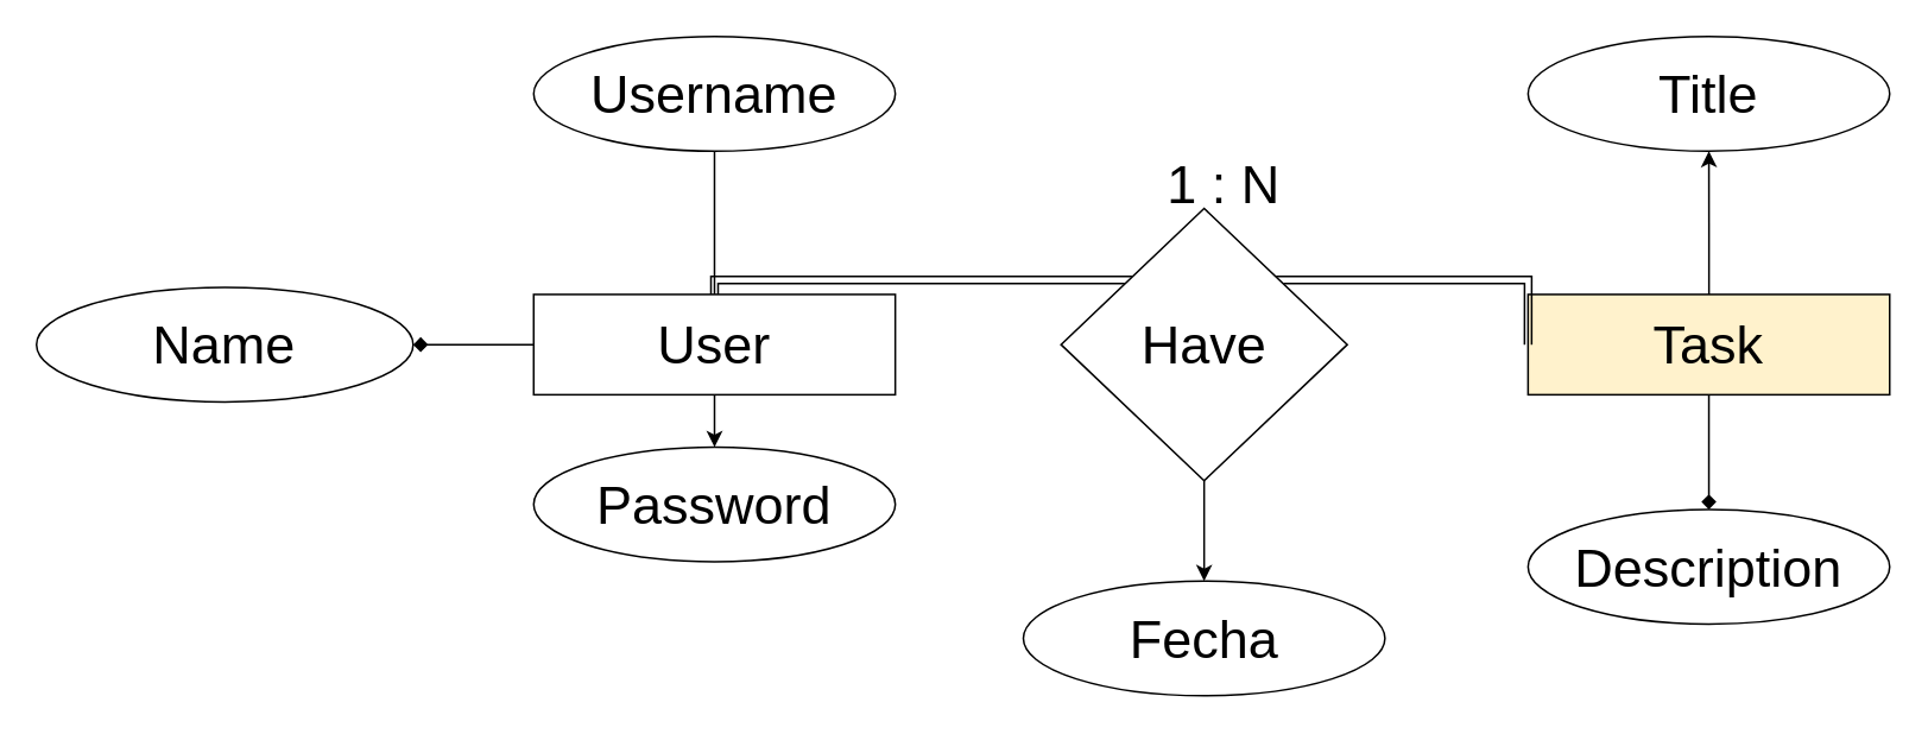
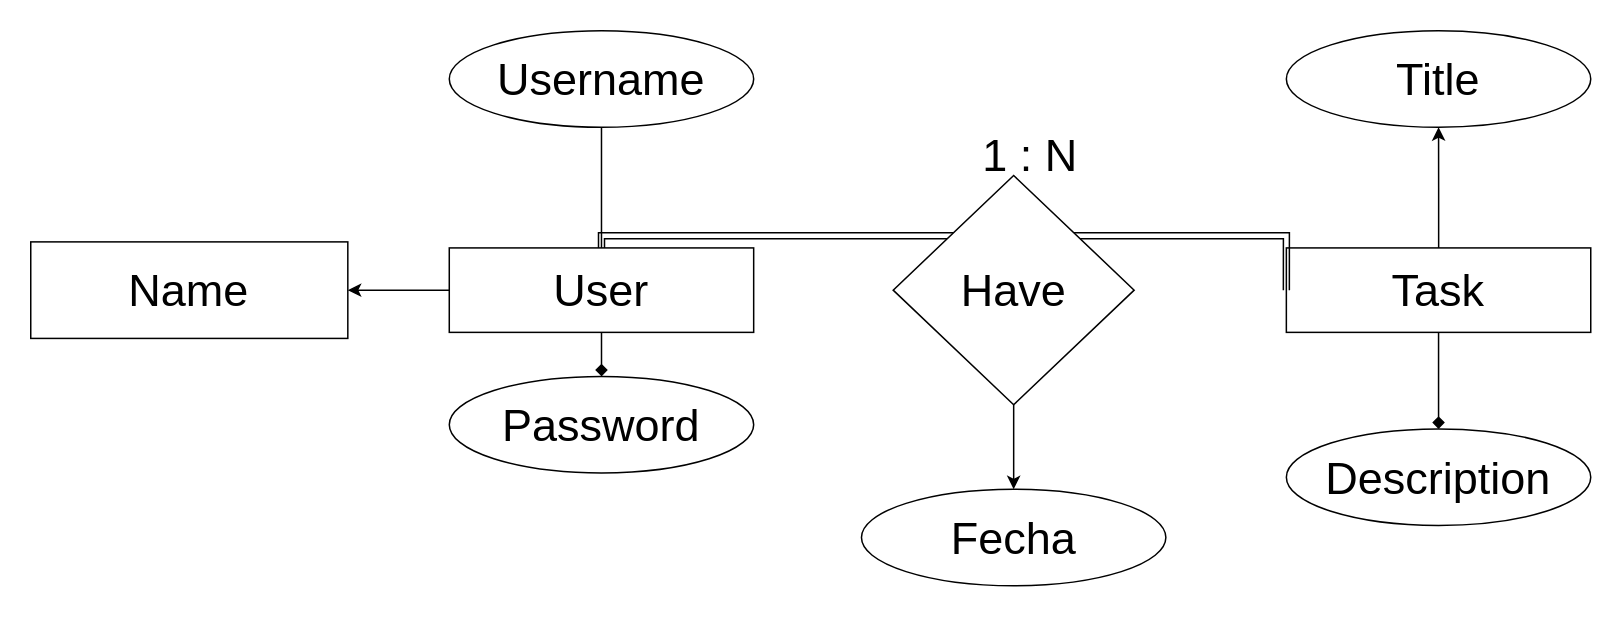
  <mxCell id="0" />
  <mxCell id="1" parent="0" />
  <mxCell id="2" value="" style="group" vertex="1" connectable="0" parent="1"><mxGeometry x="20" y="20" width="1040" height="370" as="geometry" /></mxCell>
  <mxCell id="3" value="&lt;font style=&quot;font-size: 30px&quot;&gt;User&lt;/font&gt;" style="whiteSpace=wrap;html=1;strokeWidth=1;" parent="2" vertex="1"><mxGeometry x="279.024" y="144.783" width="202.927" height="56.304" as="geometry" /></mxCell>
  <mxCell id="4" value="&lt;font style=&quot;font-size: 30px&quot;&gt;Username&lt;/font&gt;" style="ellipse;whiteSpace=wrap;html=1;strokeWidth=1;" parent="2" vertex="1"><mxGeometry x="279.024" width="202.927" height="64.348" as="geometry" /></mxCell>
  <mxCell id="5" style="edgeStyle=orthogonalEdgeStyle;rounded=0;orthogonalLoop=1;jettySize=auto;html=1;strokeWidth=1;endArrow=none;" parent="2" source="3" target="4" edge="1"><mxGeometry relative="1" as="geometry" /></mxCell>
- <mxCell id="6" value="&lt;span style=&quot;font-size: 30px&quot;&gt;Name&lt;/span&gt;" style="ellipse;whiteSpace=wrap;html=1;strokeWidth=1;" parent="2" vertex="1"><mxGeometry y="140.761" width="211.382" height="64.348" as="geometry" /></mxCell>
- <mxCell id="7" style="edgeStyle=orthogonalEdgeStyle;rounded=0;orthogonalLoop=1;jettySize=auto;html=1;strokeWidth=1;endArrow=diamond;" parent="2" source="3" target="6" edge="1"><mxGeometry relative="1" as="geometry" /></mxCell>
+ <mxCell id="6" value="&lt;span style=&quot;font-size: 30px&quot;&gt;Name&lt;/span&gt;" style="whiteSpace=wrap;html=1;strokeWidth=1;rounded=0;" parent="2" vertex="1"><mxGeometry y="140.761" width="211.382" height="64.348" as="geometry" /></mxCell>
+ <mxCell id="7" style="edgeStyle=orthogonalEdgeStyle;rounded=0;orthogonalLoop=1;jettySize=auto;html=1;strokeWidth=1;" parent="2" source="3" target="6" edge="1"><mxGeometry relative="1" as="geometry" /></mxCell>
  <mxCell id="8" value="&lt;span style=&quot;font-size: 30px&quot;&gt;Password&lt;/span&gt;" style="ellipse;whiteSpace=wrap;html=1;strokeWidth=1;" parent="2" vertex="1"><mxGeometry x="279.024" y="230.435" width="202.927" height="64.348" as="geometry" /></mxCell>
- <mxCell id="9" style="edgeStyle=orthogonalEdgeStyle;rounded=0;orthogonalLoop=1;jettySize=auto;html=1;entryX=0.5;entryY=0;entryDx=0;entryDy=0;strokeWidth=1;" parent="2" source="3" target="8" edge="1"><mxGeometry relative="1" as="geometry" /></mxCell>
- <mxCell id="10" value="&lt;font style=&quot;font-size: 30px&quot;&gt;Task&lt;/font&gt;" style="whiteSpace=wrap;html=1;strokeWidth=1;fillColor=#fff2cc;" parent="2" vertex="1"><mxGeometry x="837.073" y="144.783" width="202.927" height="56.304" as="geometry" /></mxCell>
+ <mxCell id="9" style="edgeStyle=orthogonalEdgeStyle;rounded=0;orthogonalLoop=1;jettySize=auto;html=1;entryX=0.5;entryY=0;entryDx=0;entryDy=0;strokeWidth=1;endArrow=diamond;" parent="2" source="3" target="8" edge="1"><mxGeometry relative="1" as="geometry" /></mxCell>
+ <mxCell id="10" value="&lt;font style=&quot;font-size: 30px&quot;&gt;Task&lt;/font&gt;" style="whiteSpace=wrap;html=1;strokeWidth=1;" parent="2" vertex="1"><mxGeometry x="837.073" y="144.783" width="202.927" height="56.304" as="geometry" /></mxCell>
  <mxCell id="11" style="edgeStyle=orthogonalEdgeStyle;shape=link;rounded=0;orthogonalLoop=1;jettySize=auto;html=1;entryX=0;entryY=0.5;entryDx=0;entryDy=0;strokeWidth=1;" parent="2" source="3" target="10" edge="1"><mxGeometry relative="1" as="geometry"><Array as="points"><mxPoint x="380.488" y="136.739" /><mxPoint x="837.073" y="136.739" /></Array></mxGeometry></mxCell>
  <mxCell id="12" value="&lt;span style=&quot;font-size: 30px&quot;&gt;Fecha&lt;/span&gt;" style="ellipse;whiteSpace=wrap;html=1;strokeWidth=1;" parent="2" vertex="1"><mxGeometry x="553.821" y="305.652" width="202.927" height="64.348" as="geometry" /></mxCell>
  <mxCell id="13" value="&lt;span style=&quot;font-size: 30px&quot;&gt;Title&lt;/span&gt;&lt;span style=&quot;color: rgba(0 , 0 , 0 , 0) ; font-family: monospace ; font-size: 0px&quot;&gt;%3CmxGraphModel%3E%3Croot%3E%3CmxCell%20id%3D%220%22%2F%3E%3CmxCell%20id%3D%221%22%20parent%3D%220%22%2F%3E%3CmxCell%20id%3D%222%22%20value%3D%22%26lt%3Bspan%20style%3D%26quot%3Bfont-size%3A%2030px%26quot%3B%26gt%3BFecha%26lt%3B%2Fspan%26gt%3B%22%20style%3D%22ellipse%3BwhiteSpace%3Dwrap%3Bhtml%3D1%3B%22%20vertex%3D%221%22%20parent%3D%221%22%3E%3CmxGeometry%20x%3D%221120%22%20y%3D%22260%22%20width%3D%22240%22%20height%3D%2280%22%20as%3D%22geometry%22%2F%3E%3C%2FmxCell%3E%3C%2Froot%3E%3C%2FmxGraphModel%3E&lt;/span&gt;" style="ellipse;whiteSpace=wrap;html=1;strokeWidth=1;" parent="2" vertex="1"><mxGeometry x="837.073" width="202.927" height="64.348" as="geometry" /></mxCell>
  <mxCell id="14" style="edgeStyle=orthogonalEdgeStyle;rounded=0;orthogonalLoop=1;jettySize=auto;html=1;entryX=0.5;entryY=1;entryDx=0;entryDy=0;strokeWidth=1;" parent="2" source="10" target="13" edge="1"><mxGeometry relative="1" as="geometry" /></mxCell>
  <mxCell id="15" value="&lt;span style=&quot;font-size: 30px&quot;&gt;Description&lt;/span&gt;" style="ellipse;whiteSpace=wrap;html=1;strokeWidth=1;" parent="2" vertex="1"><mxGeometry x="837.073" y="265.435" width="202.927" height="64.348" as="geometry" /></mxCell>
  <mxCell id="16" style="edgeStyle=orthogonalEdgeStyle;rounded=0;orthogonalLoop=1;jettySize=auto;html=1;strokeWidth=1;endArrow=diamond;" parent="2" source="10" target="15" edge="1"><mxGeometry relative="1" as="geometry" /></mxCell>
  <mxCell id="17" style="edgeStyle=orthogonalEdgeStyle;rounded=0;orthogonalLoop=1;jettySize=auto;html=1;exitX=0.5;exitY=1;exitDx=0;exitDy=0;entryX=0.5;entryY=0;entryDx=0;entryDy=0;strokeWidth=1;" parent="2" source="18" target="12" edge="1"><mxGeometry relative="1" as="geometry" /></mxCell>
  <mxCell id="18" value="&lt;font style=&quot;font-size: 30px&quot;&gt;Have&lt;/font&gt;" style="rhombus;whiteSpace=wrap;html=1;strokeWidth=1;" parent="2" vertex="1"><mxGeometry x="574.959" y="96.522" width="160.65" height="152.826" as="geometry" /></mxCell>
  <mxCell id="19" value="&lt;font style=&quot;font-size: 30px&quot;&gt;1 : N&lt;/font&gt;" style="text;html=1;resizable=0;autosize=1;align=center;verticalAlign=middle;points=[];fillColor=none;strokeColor=none;rounded=0;strokeWidth=1;" parent="2" vertex="1"><mxGeometry x="625.691" y="68.37" width="80" height="30" as="geometry" /></mxCell>
